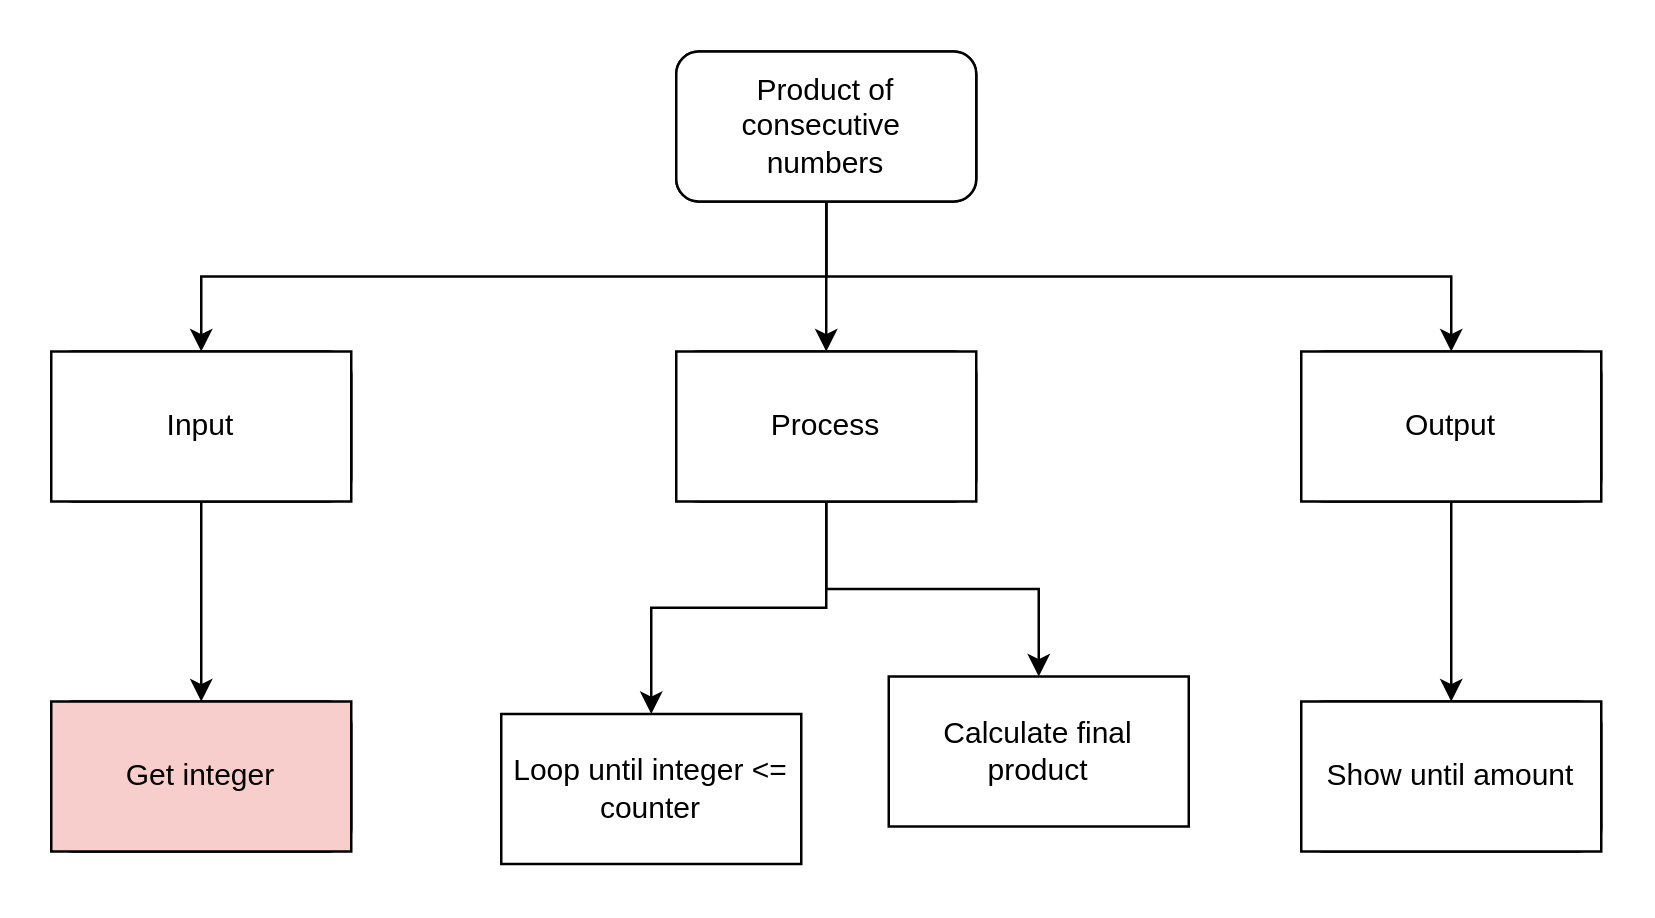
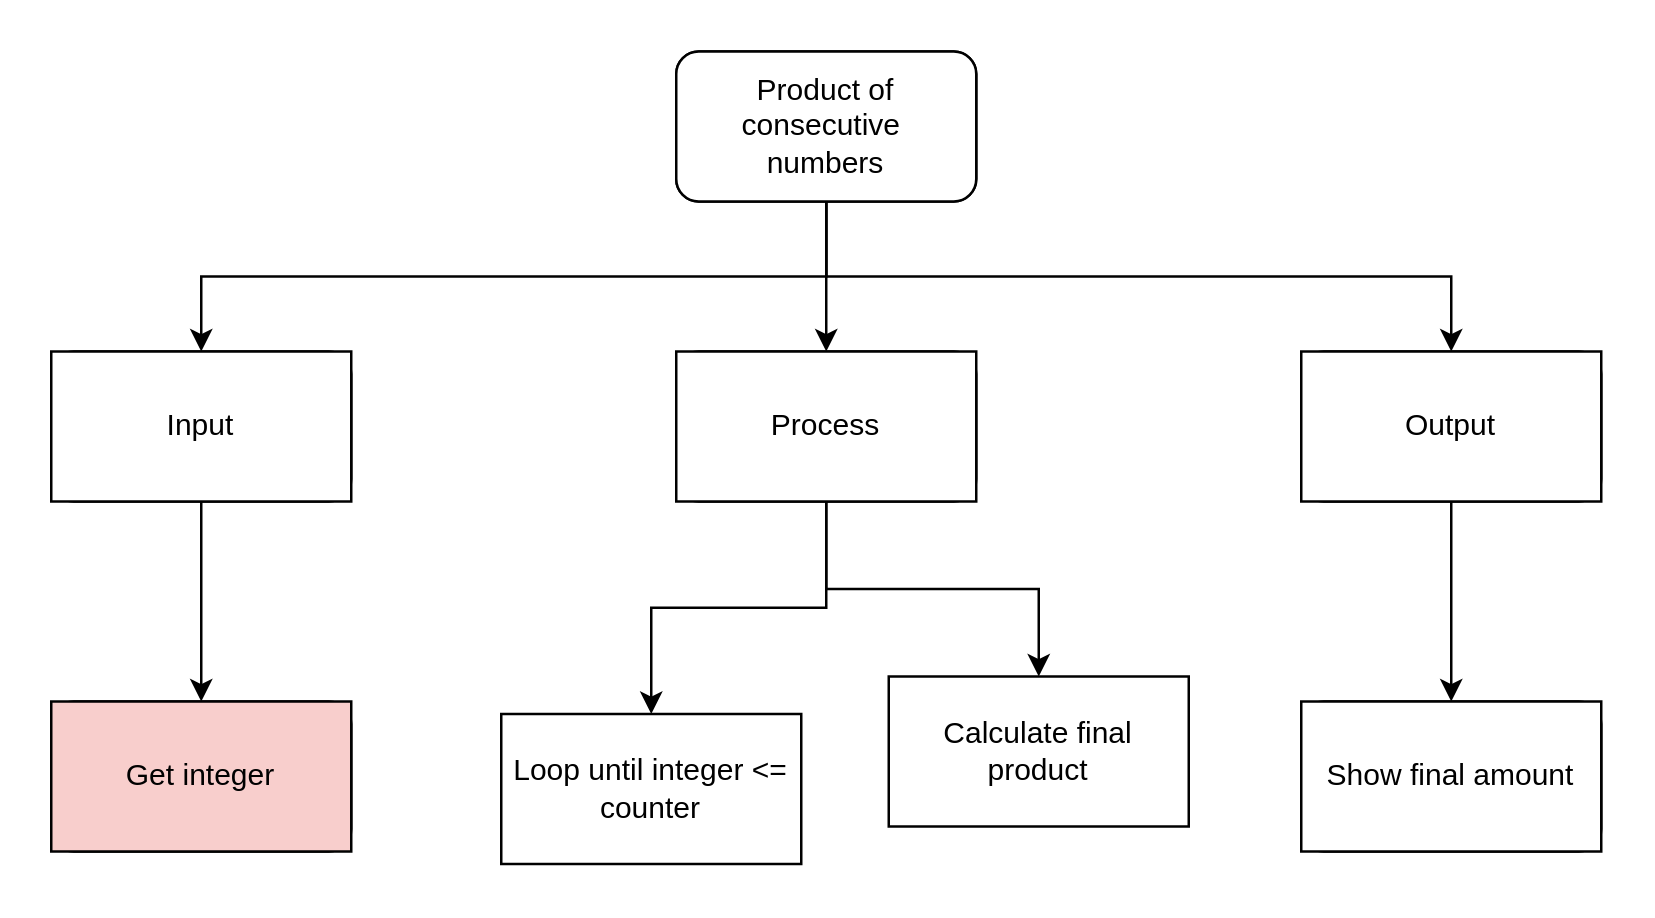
  <mxCell id="0" />
  <mxCell id="1" parent="0" />
  <mxCell id="2" value="" style="edgeStyle=orthogonalEdgeStyle;html=1;" edge="1" parent="1" source="3" target="12"><mxGeometry relative="1" as="geometry" /></mxCell>
  <mxCell id="3" value="Input" style="rounded=1;whiteSpace=wrap;html=1;" vertex="1" parent="1"><mxGeometry x="20" y="140" width="120" height="60" as="geometry" /></mxCell>
  <mxCell id="4" style="edgeStyle=none;html=1;" edge="1" parent="1" source="7" target="10"><mxGeometry relative="1" as="geometry" /></mxCell>
  <mxCell id="5" style="edgeStyle=orthogonalEdgeStyle;html=1;entryX=0.5;entryY=0;entryDx=0;entryDy=0;rounded=0;" edge="1" parent="1" source="7" target="3"><mxGeometry relative="1" as="geometry"><Array as="points"><mxPoint x="330" y="110" /><mxPoint x="80" y="110" /></Array></mxGeometry></mxCell>
  <mxCell id="6" style="edgeStyle=orthogonalEdgeStyle;html=1;rounded=0;" edge="1" parent="1" source="7" target="9"><mxGeometry relative="1" as="geometry"><Array as="points"><mxPoint x="330" y="110" /><mxPoint x="580" y="110" /></Array></mxGeometry></mxCell>
  <mxCell id="7" value="Area and Perimeter" style="rounded=1;whiteSpace=wrap;html=1;" vertex="1" parent="1"><mxGeometry x="270" y="20" width="120" height="60" as="geometry" /></mxCell>
  <mxCell id="8" value="" style="edgeStyle=orthogonalEdgeStyle;html=1;" edge="1" parent="1" source="9" target="11"><mxGeometry relative="1" as="geometry" /></mxCell>
  <mxCell id="9" value="Output" style="rounded=1;whiteSpace=wrap;html=1;" vertex="1" parent="1"><mxGeometry x="520" y="140" width="120" height="60" as="geometry" /></mxCell>
  <mxCell id="10" value="Process" style="rounded=1;whiteSpace=wrap;html=1;" vertex="1" parent="1"><mxGeometry x="270" y="140" width="120" height="60" as="geometry" /></mxCell>
  <mxCell id="11" value="" style="rounded=1;whiteSpace=wrap;html=1;" vertex="1" parent="1"><mxGeometry x="520" y="280" width="120" height="60" as="geometry" /></mxCell>
  <mxCell id="12" value="" style="rounded=1;whiteSpace=wrap;html=1;" vertex="1" parent="1"><mxGeometry x="20" y="280" width="120" height="60" as="geometry" /></mxCell>
  <mxCell id="13" value="Get integer" style="rounded=0;whiteSpace=wrap;html=1;fillColor=#f8cecc;" vertex="1" parent="1"><mxGeometry x="20" y="280" width="120" height="60" as="geometry" /></mxCell>
- <mxCell id="14" value="Show until amount" style="rounded=0;whiteSpace=wrap;html=1;" vertex="1" parent="1"><mxGeometry x="520" y="280" width="120" height="60" as="geometry" /></mxCell>
+ <mxCell id="14" value="Show final amount" style="rounded=0;whiteSpace=wrap;html=1;" vertex="1" parent="1"><mxGeometry x="520" y="280" width="120" height="60" as="geometry" /></mxCell>
  <mxCell id="15" value="Input" style="rounded=0;whiteSpace=wrap;html=1;" vertex="1" parent="1"><mxGeometry x="20" y="140" width="120" height="60" as="geometry" /></mxCell>
  <mxCell id="16" style="edgeStyle=orthogonalEdgeStyle;rounded=0;html=1;entryX=0.5;entryY=0;entryDx=0;entryDy=0;" edge="1" parent="1" source="18" target="21"><mxGeometry relative="1" as="geometry" /></mxCell>
  <mxCell id="17" style="edgeStyle=orthogonalEdgeStyle;html=1;entryX=0.5;entryY=0;entryDx=0;entryDy=0;rounded=0;" edge="1" parent="1" source="18" target="22"><mxGeometry relative="1" as="geometry" /></mxCell>
  <mxCell id="18" value="Process" style="rounded=0;whiteSpace=wrap;html=1;" vertex="1" parent="1"><mxGeometry x="270" y="140" width="120" height="60" as="geometry" /></mxCell>
  <mxCell id="19" value="Output" style="rounded=0;whiteSpace=wrap;html=1;" vertex="1" parent="1"><mxGeometry x="520" y="140" width="120" height="60" as="geometry" /></mxCell>
  <mxCell id="20" value="Product of consecutive&amp;nbsp;&lt;br&gt;numbers" style="whiteSpace=wrap;html=1;rounded=1;" vertex="1" parent="1"><mxGeometry x="270" y="20" width="120" height="60" as="geometry" /></mxCell>
  <mxCell id="21" value="Loop until integer &amp;lt;=&lt;br&gt;counter" style="rounded=0;whiteSpace=wrap;html=1;" vertex="1" parent="1"><mxGeometry x="200" y="285" width="120" height="60" as="geometry" /></mxCell>
  <mxCell id="22" value="Calculate final product" style="rounded=0;whiteSpace=wrap;html=1;" vertex="1" parent="1"><mxGeometry x="355" y="270" width="120" height="60" as="geometry" /></mxCell>
